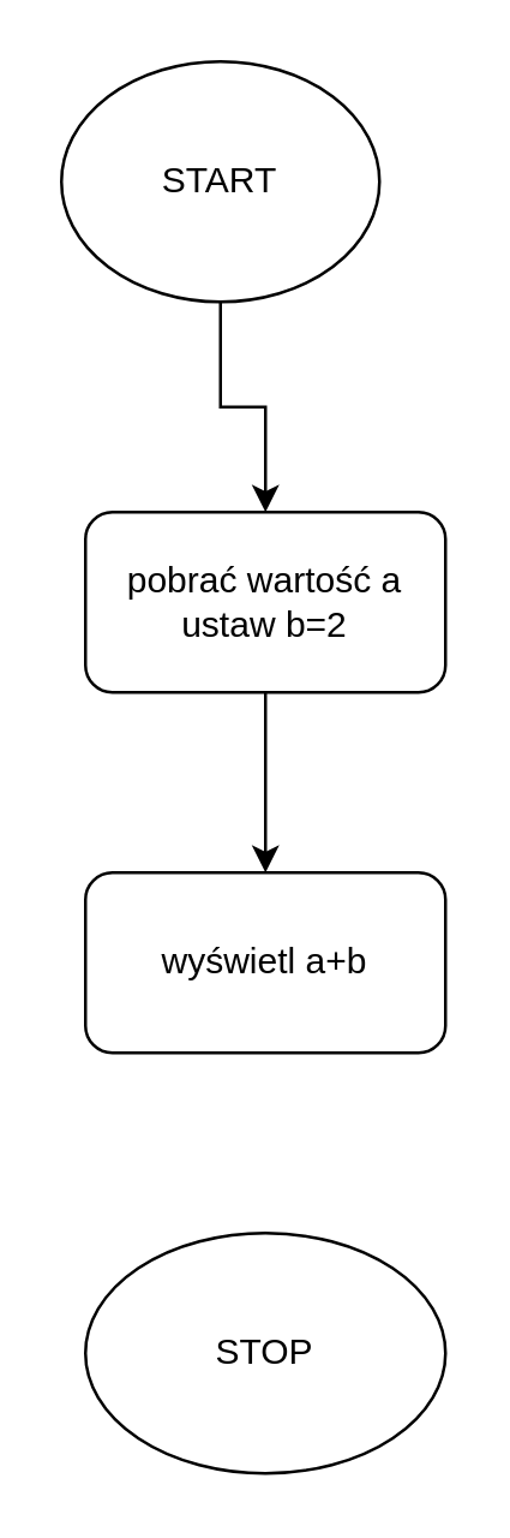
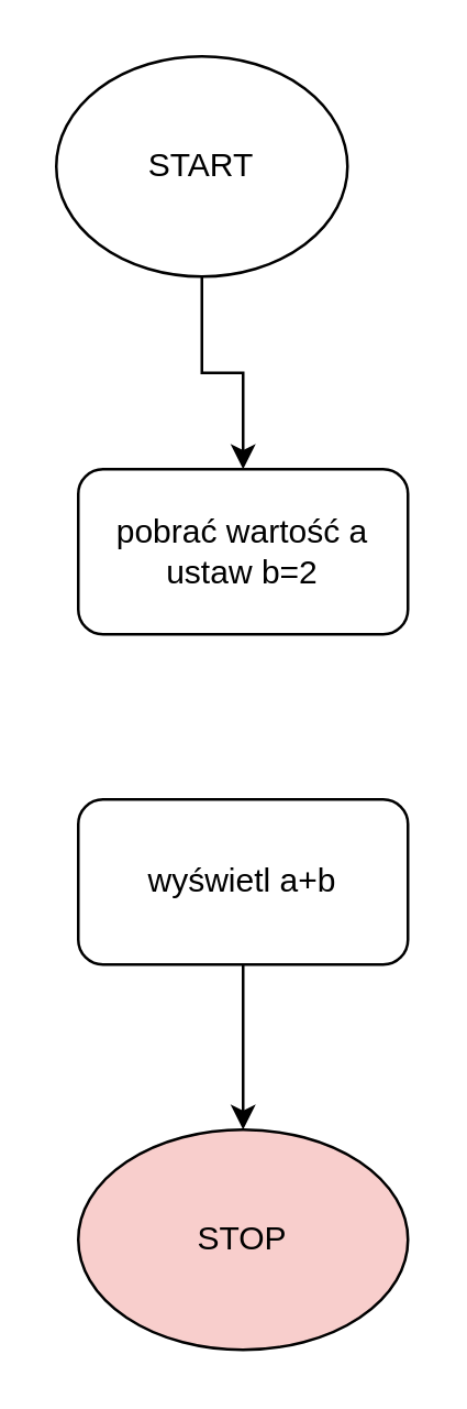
  <mxCell id="0" />
  <mxCell id="1" parent="0" />
  <mxCell id="2" style="edgeStyle=orthogonalEdgeStyle;rounded=0;orthogonalLoop=1;jettySize=auto;html=1;entryX=0.5;entryY=0;entryDx=0;entryDy=0;" edge="1" parent="1" source="3" target="5"><mxGeometry relative="1" as="geometry" /></mxCell>
  <mxCell id="3" value="START" style="ellipse;whiteSpace=wrap;html=1;" vertex="1" parent="1"><mxGeometry x="20" y="20" width="106" height="80" as="geometry" /></mxCell>
- <mxCell id="4" style="edgeStyle=orthogonalEdgeStyle;rounded=0;orthogonalLoop=1;jettySize=auto;html=1;entryX=0.5;entryY=0;entryDx=0;entryDy=0;" edge="1" parent="1" source="5" target="7"><mxGeometry relative="1" as="geometry" /></mxCell>
  <mxCell id="5" value="&lt;div&gt;pobrać wartość a&lt;/div&gt;&lt;div&gt;ustaw b=2&lt;br&gt;&lt;/div&gt;" style="rounded=1;whiteSpace=wrap;html=1;" vertex="1" parent="1"><mxGeometry x="28" y="170" width="120" height="60" as="geometry" /></mxCell>
+ <mxCell id="6" style="edgeStyle=orthogonalEdgeStyle;rounded=0;orthogonalLoop=1;jettySize=auto;html=1;entryX=0.5;entryY=0;entryDx=0;entryDy=0;" edge="1" parent="1" source="7" target="8"><mxGeometry relative="1" as="geometry" /></mxCell>
  <mxCell id="7" value="wyświetl a+b" style="rounded=1;whiteSpace=wrap;html=1;" vertex="1" parent="1"><mxGeometry x="28" y="290" width="120" height="60" as="geometry" /></mxCell>
- <mxCell id="8" value="STOP" style="ellipse;whiteSpace=wrap;html=1;" vertex="1" parent="1"><mxGeometry x="28" y="410" width="120" height="80" as="geometry" /></mxCell>
+ <mxCell id="8" value="STOP" style="ellipse;whiteSpace=wrap;html=1;fillColor=#f8cecc;" vertex="1" parent="1"><mxGeometry x="28" y="410" width="120" height="80" as="geometry" /></mxCell>
